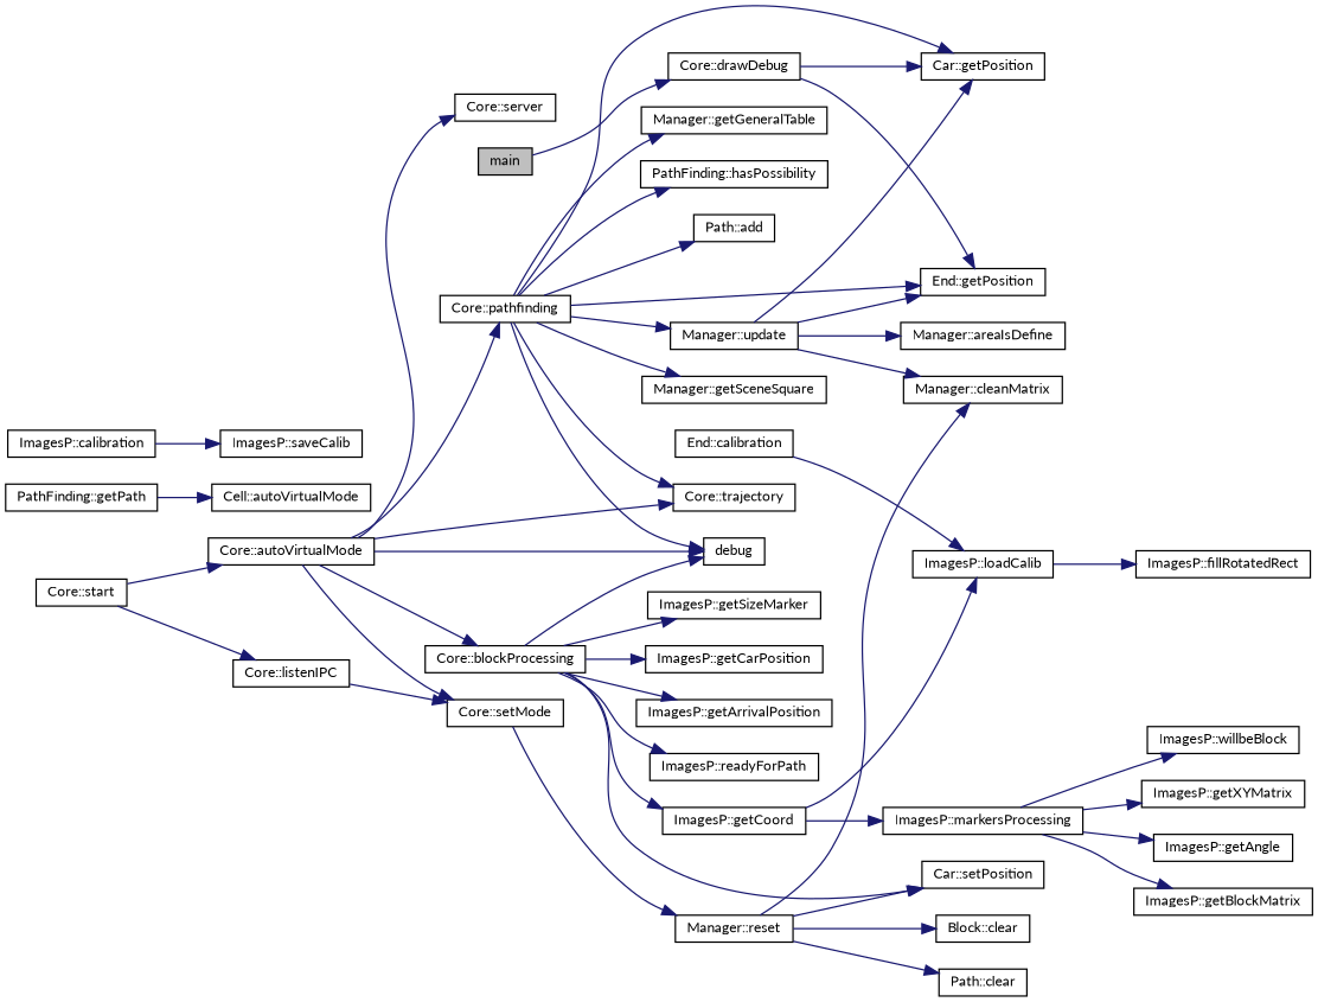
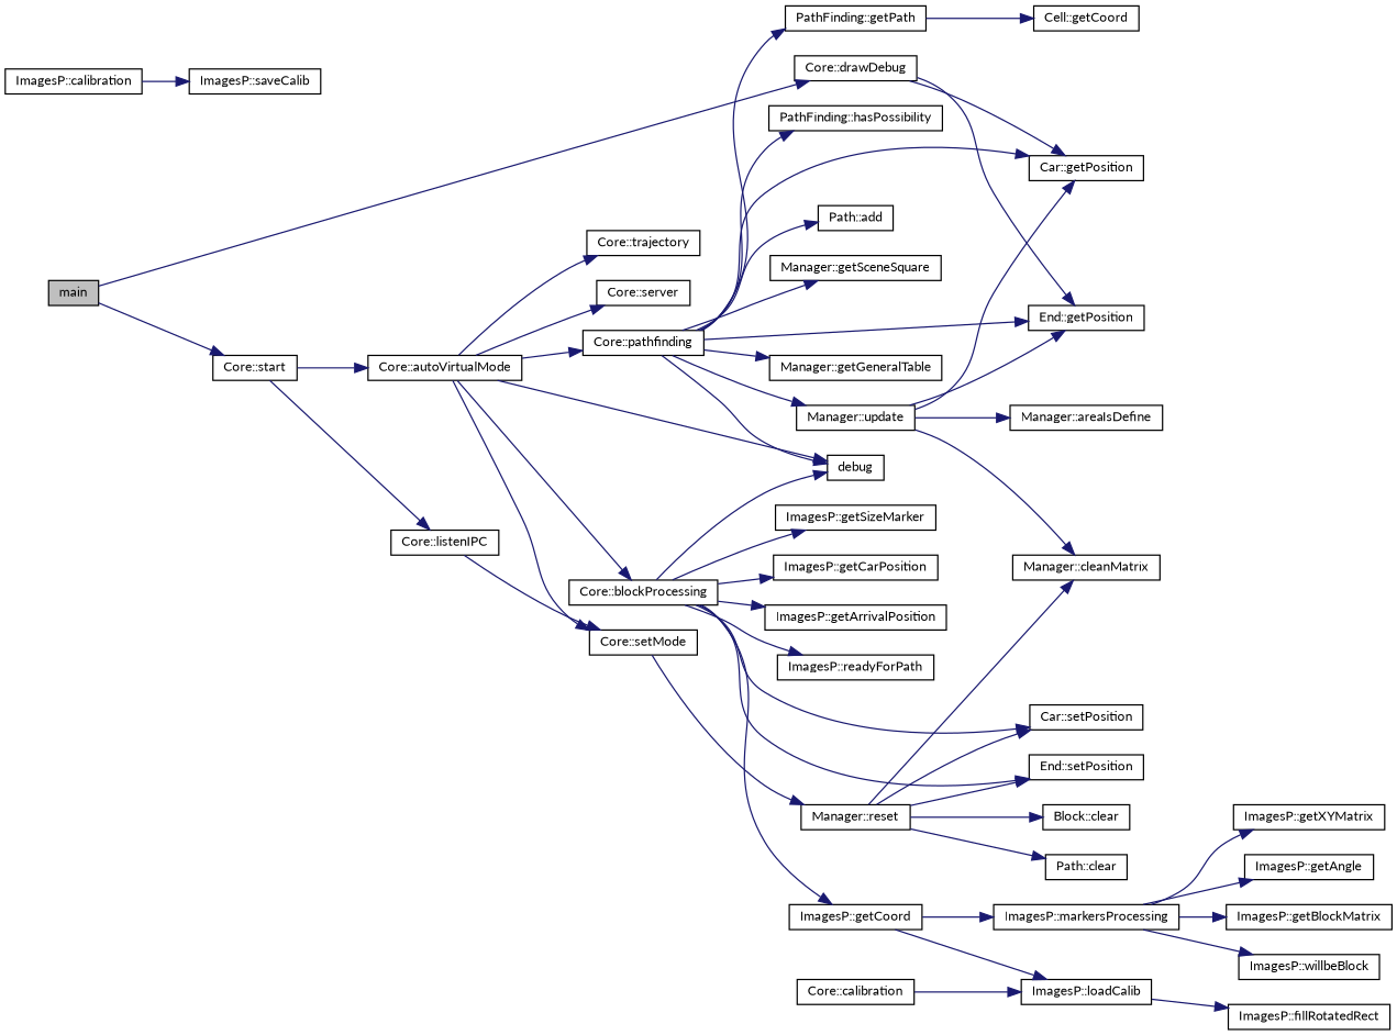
  digraph {
    fontname=Lato
    rankdir=LR
    node [color=black fillcolor=white fontname=Lato fontsize=10 shape=record style=filled]
    edge [color=midnightblue fontname=Lato fontsize=10 labelfontname=Helvetica labelfontsize=10 style=solid]
    n1 [fillcolor=grey75 fontcolor=black height=0.2 label=main width=0.4]
    n2 [height=0.2 label="Core::start" width=0.4]
    n3 [height=0.2 label="Core::drawDebug" width=0.4]
    n4 [height=0.2 label="Core::listenIPC" width=0.4]
    n5 [height=0.2 label="Core::autoVirtualMode" width=0.4]
    n6 [height=0.2 label="Core::setMode" width=0.4]
    n7 [height=0.2 label="Core::server" width=0.4]
    n8 [height=0.2 label=debug width=0.4]
    n9 [height=0.2 label="Core::blockProcessing" width=0.4]
    n10 [height=0.2 label="Core::pathfinding" width=0.4]
    n11 [height=0.2 label="Core::trajectory" width=0.4]
    n12 [height=0.2 label="Car::getPosition" width=0.4]
    n13 [height=0.2 label="End::getPosition" width=0.4]
    n14 [height=0.2 label="Manager::reset" width=0.4]
    n15 [height=0.2 label="Manager::cleanMatrix" width=0.4]
    n16 [height=0.2 label="Car::setPosition" width=0.4]
+   n17 [height=0.2 label="End::setPosition" width=0.4]
    n18 [height=0.2 label="Block::clear" width=0.4]
    n19 [height=0.2 label="Path::clear" width=0.4]
    n20 [height=0.2 label="Manager::getSceneSquare" width=0.4]
-   n21 [height=0.2 label="End::calibration" width=0.4]
+   n21 [height=0.2 label="Core::calibration" width=0.4]
    n22 [height=0.2 label="ImagesP::loadCalib" width=0.4]
    n23 [height=0.2 label="ImagesP::getCoord" width=0.4]
    n24 [height=0.2 label="ImagesP::getSizeMarker" width=0.4]
    n25 [height=0.2 label="ImagesP::getCarPosition" width=0.4]
    n26 [height=0.2 label="ImagesP::getArrivalPosition" width=0.4]
    n27 [height=0.2 label="ImagesP::readyForPath" width=0.4]
    n28 [height=0.2 label="Manager::update" width=0.4]
    n29 [height=0.2 label="Manager::getGeneralTable" width=0.4]
    n30 [height=0.2 label="PathFinding::hasPossibility" width=0.4]
    n31 [height=0.2 label="PathFinding::getPath" width=0.4]
    n32 [height=0.2 label="Path::add" width=0.4]
    n33 [height=0.2 label="ImagesP::calibration" width=0.4]
    n34 [height=0.2 label="ImagesP::saveCalib" width=0.4]
    n35 [height=0.2 label="ImagesP::fillRotatedRect" width=0.4]
    n36 [height=0.2 label="ImagesP::markersProcessing" width=0.4]
    n37 [height=0.2 label="Manager::areaIsDefine" width=0.4]
    n38 [height=0.2 label="ImagesP::getAngle" width=0.4]
    n39 [height=0.2 label="ImagesP::getBlockMatrix" width=0.4]
    n40 [height=0.2 label="ImagesP::willbeBlock" width=0.4]
    n41 [height=0.2 label="ImagesP::getXYMatrix" width=0.4]
-   n42 [height=0.2 label="Cell::autoVirtualMode" width=0.4]
+   n42 [height=0.2 label="Cell::getCoord" width=0.4]
+   n1 -> n2
    n1 -> n3
    n2 -> n4
    n2 -> n5
    n3 -> n12
    n3 -> n13
    n4 -> n6
    n5 -> n6
    n5 -> n7
    n5 -> n8
    n5 -> n9
    n5 -> n10
    n5 -> n11
    n6 -> n14
    n9 -> n8
    n9 -> n16
+   n9 -> n17
    n9 -> n23
    n9 -> n24
    n9 -> n25
    n9 -> n26
    n9 -> n27
    n10 -> n8
    n10 -> n12
    n10 -> n13
    n10 -> n20
    n10 -> n28
    n10 -> n29
    n10 -> n30
-   n10 -> n11
+   n10 -> n31
    n10 -> n32
    n14 -> n15
    n14 -> n16
+   n14 -> n17
    n14 -> n18
    n14 -> n19
    n21 -> n22
    n22 -> n35
    n23 -> n22
    n23 -> n36
    n28 -> n12
    n28 -> n13
    n28 -> n15
    n28 -> n37
    n31 -> n42
    n33 -> n34
    n36 -> n38
    n36 -> n39
    n36 -> n40
    n36 -> n41
  }
